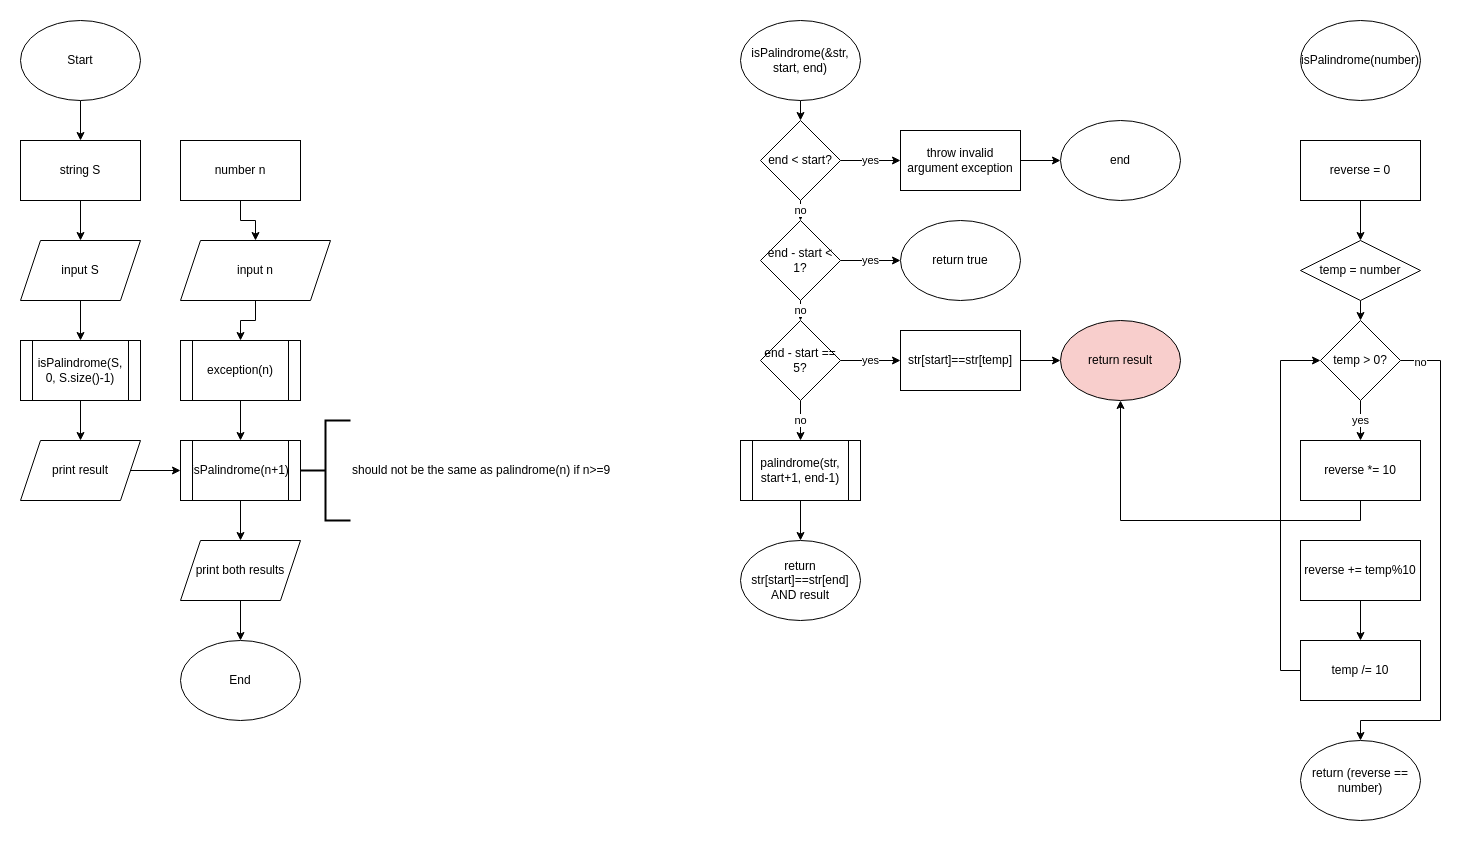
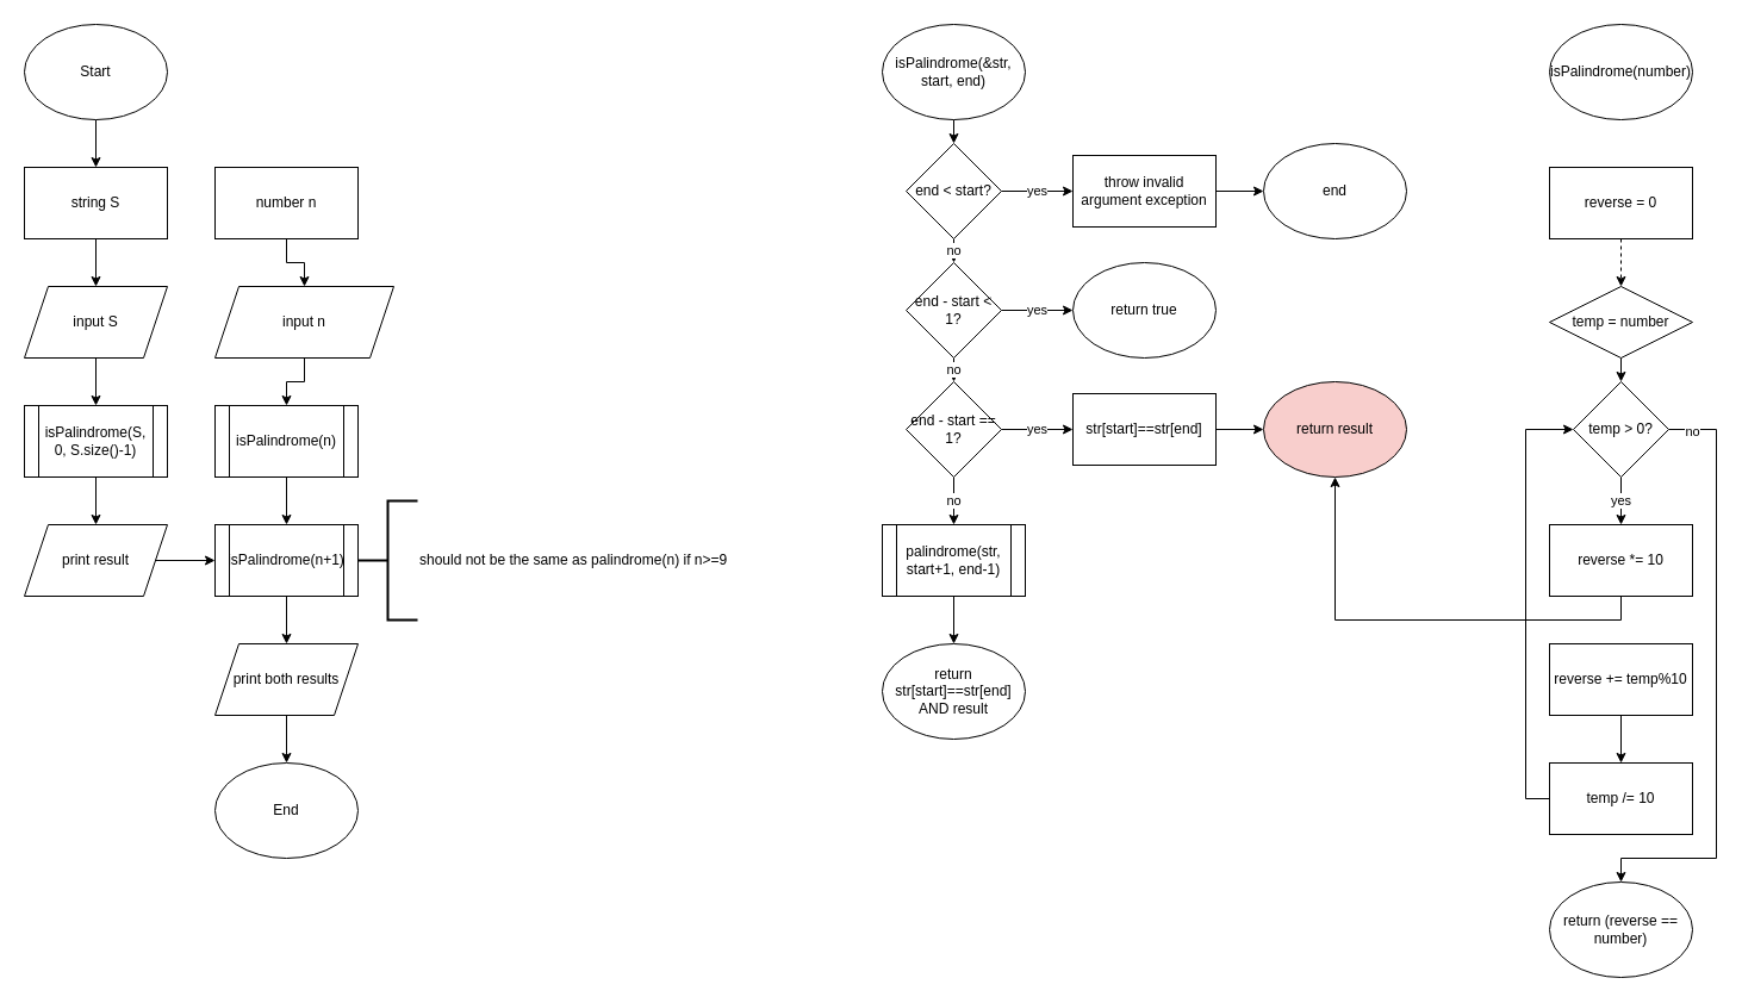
  <mxCell id="0" />
  <mxCell id="1" parent="0" />
  <mxCell id="2" style="edgeStyle=orthogonalEdgeStyle;rounded=0;orthogonalLoop=1;jettySize=auto;html=1;exitX=0.5;exitY=1;exitDx=0;exitDy=0;entryX=0.5;entryY=0;entryDx=0;entryDy=0;" edge="1" parent="1" source="3" target="5"><mxGeometry relative="1" as="geometry" /></mxCell>
  <mxCell id="3" value="Start" style="ellipse;whiteSpace=wrap;html=1;" vertex="1" parent="1"><mxGeometry width="120" height="80" as="geometry" x="20" y="20" /></mxCell>
  <mxCell id="4" style="edgeStyle=orthogonalEdgeStyle;rounded=0;orthogonalLoop=1;jettySize=auto;html=1;exitX=0.5;exitY=1;exitDx=0;exitDy=0;entryX=0.5;entryY=0;entryDx=0;entryDy=0;" edge="1" parent="1" source="5" target="7"><mxGeometry relative="1" as="geometry" /></mxCell>
  <mxCell id="5" value="string S" style="rounded=0;whiteSpace=wrap;html=1;" vertex="1" parent="1"><mxGeometry y="140" width="120" height="60" as="geometry" x="20" /></mxCell>
  <mxCell id="6" style="edgeStyle=orthogonalEdgeStyle;rounded=0;orthogonalLoop=1;jettySize=auto;html=1;exitX=0.5;exitY=1;exitDx=0;exitDy=0;entryX=0.5;entryY=0;entryDx=0;entryDy=0;" edge="1" parent="1" source="7" target="9"><mxGeometry relative="1" as="geometry" /></mxCell>
  <mxCell id="7" value="input S" style="shape=parallelogram;perimeter=parallelogramPerimeter;whiteSpace=wrap;html=1;fixedSize=1;" vertex="1" parent="1"><mxGeometry y="240" width="120" height="60" as="geometry" x="20" /></mxCell>
  <mxCell id="8" style="edgeStyle=orthogonalEdgeStyle;rounded=0;orthogonalLoop=1;jettySize=auto;html=1;exitX=0.5;exitY=1;exitDx=0;exitDy=0;entryX=0.5;entryY=0;entryDx=0;entryDy=0;" edge="1" parent="1" source="9" target="21"><mxGeometry relative="1" as="geometry" /></mxCell>
  <mxCell id="9" value="isPalindrome(S, 0, S.size()-1)" style="shape=process;whiteSpace=wrap;html=1;backgroundOutline=1;" vertex="1" parent="1"><mxGeometry y="340" width="120" height="60" as="geometry" x="20" /></mxCell>
  <mxCell id="10" style="edgeStyle=orthogonalEdgeStyle;rounded=0;orthogonalLoop=1;jettySize=auto;html=1;exitX=0.5;exitY=1;exitDx=0;exitDy=0;entryX=0.5;entryY=0;entryDx=0;entryDy=0;" edge="1" parent="1" source="11" target="13"><mxGeometry relative="1" as="geometry" /></mxCell>
  <mxCell id="11" value="number n" style="rounded=0;whiteSpace=wrap;html=1;" vertex="1" parent="1"><mxGeometry x="180" y="140" width="120" height="60" as="geometry" /></mxCell>
  <mxCell id="12" style="edgeStyle=orthogonalEdgeStyle;rounded=0;orthogonalLoop=1;jettySize=auto;html=1;exitX=0.5;exitY=1;exitDx=0;exitDy=0;entryX=0.5;entryY=0;entryDx=0;entryDy=0;" edge="1" parent="1" source="13" target="15"><mxGeometry relative="1" as="geometry" /></mxCell>
  <mxCell id="13" value="input n" style="shape=parallelogram;perimeter=parallelogramPerimeter;whiteSpace=wrap;html=1;fixedSize=1;" vertex="1" parent="1"><mxGeometry x="180" y="240" width="150" height="60" as="geometry" /></mxCell>
  <mxCell id="14" style="edgeStyle=orthogonalEdgeStyle;rounded=0;orthogonalLoop=1;jettySize=auto;html=1;exitX=0.5;exitY=1;exitDx=0;exitDy=0;entryX=0.5;entryY=0;entryDx=0;entryDy=0;" edge="1" parent="1" source="15" target="17"><mxGeometry relative="1" as="geometry" /></mxCell>
- <mxCell id="15" value="exception(n)" style="shape=process;whiteSpace=wrap;html=1;backgroundOutline=1;" vertex="1" parent="1"><mxGeometry x="180" y="340" width="120" height="60" as="geometry" /></mxCell>
+ <mxCell id="15" value="isPalindrome(n)" style="shape=process;whiteSpace=wrap;html=1;backgroundOutline=1;" vertex="1" parent="1"><mxGeometry x="180" y="340" width="120" height="60" as="geometry" /></mxCell>
  <mxCell id="16" style="edgeStyle=orthogonalEdgeStyle;rounded=0;orthogonalLoop=1;jettySize=auto;html=1;exitX=0.5;exitY=1;exitDx=0;exitDy=0;entryX=0.5;entryY=0;entryDx=0;entryDy=0;" edge="1" parent="1" source="17" target="23"><mxGeometry relative="1" as="geometry" /></mxCell>
  <mxCell id="17" value="isPalindrome(n+1)" style="shape=process;whiteSpace=wrap;html=1;backgroundOutline=1;" vertex="1" parent="1"><mxGeometry x="180" y="440" width="120" height="60" as="geometry" /></mxCell>
  <mxCell id="18" value="should not be the same as palindrome(n) if n&amp;gt;=9" style="strokeWidth=2;html=1;shape=mxgraph.flowchart.annotation_2;align=left;labelPosition=right;pointerEvents=1;" vertex="1" parent="1"><mxGeometry x="300" y="420" width="50" height="100" as="geometry" /></mxCell>
  <mxCell id="19" value="End" style="ellipse;whiteSpace=wrap;html=1;" vertex="1" parent="1"><mxGeometry x="180" y="640" width="120" height="80" as="geometry" /></mxCell>
  <mxCell id="20" style="edgeStyle=orthogonalEdgeStyle;rounded=0;orthogonalLoop=1;jettySize=auto;html=1;exitX=1;exitY=0.5;exitDx=0;exitDy=0;" edge="1" parent="1" source="21" target="17"><mxGeometry relative="1" as="geometry" /></mxCell>
  <mxCell id="21" value="print result" style="shape=parallelogram;perimeter=parallelogramPerimeter;whiteSpace=wrap;html=1;fixedSize=1;" vertex="1" parent="1"><mxGeometry y="440" width="120" height="60" as="geometry" x="20" /></mxCell>
  <mxCell id="22" style="edgeStyle=orthogonalEdgeStyle;rounded=0;orthogonalLoop=1;jettySize=auto;html=1;exitX=0.5;exitY=1;exitDx=0;exitDy=0;entryX=0.5;entryY=0;entryDx=0;entryDy=0;" edge="1" parent="1" source="23" target="19"><mxGeometry relative="1" as="geometry" /></mxCell>
  <mxCell id="23" value="print both results" style="shape=parallelogram;perimeter=parallelogramPerimeter;whiteSpace=wrap;html=1;fixedSize=1;" vertex="1" parent="1"><mxGeometry x="180" y="540" width="120" height="60" as="geometry" /></mxCell>
  <mxCell id="24" style="edgeStyle=orthogonalEdgeStyle;rounded=0;orthogonalLoop=1;jettySize=auto;html=1;exitX=0.5;exitY=1;exitDx=0;exitDy=0;entryX=0.5;entryY=0;entryDx=0;entryDy=0;" edge="1" parent="1" source="25" target="28"><mxGeometry relative="1" as="geometry" /></mxCell>
  <mxCell id="25" value="isPalindrome(&amp;amp;str, start, end)" style="ellipse;whiteSpace=wrap;html=1;" vertex="1" parent="1"><mxGeometry x="740" width="120" height="80" as="geometry" y="20" /></mxCell>
  <mxCell id="26" value="yes" style="edgeStyle=orthogonalEdgeStyle;rounded=0;orthogonalLoop=1;jettySize=auto;html=1;exitX=1;exitY=0.5;exitDx=0;exitDy=0;entryX=0;entryY=0.5;entryDx=0;entryDy=0;" edge="1" parent="1" source="28" target="30"><mxGeometry relative="1" as="geometry" /></mxCell>
  <mxCell id="27" value="no" style="edgeStyle=orthogonalEdgeStyle;rounded=0;orthogonalLoop=1;jettySize=auto;html=1;exitX=0.5;exitY=1;exitDx=0;exitDy=0;entryX=0.5;entryY=0;entryDx=0;entryDy=0;" edge="1" parent="1" source="28" target="34"><mxGeometry relative="1" as="geometry" /></mxCell>
  <mxCell id="28" value="end &amp;lt; start?" style="rhombus;whiteSpace=wrap;html=1;" vertex="1" parent="1"><mxGeometry x="760" y="120" width="80" height="80" as="geometry" /></mxCell>
  <mxCell id="29" style="edgeStyle=orthogonalEdgeStyle;rounded=0;orthogonalLoop=1;jettySize=auto;html=1;exitX=1;exitY=0.5;exitDx=0;exitDy=0;entryX=0;entryY=0.5;entryDx=0;entryDy=0;" edge="1" parent="1" source="30" target="31"><mxGeometry relative="1" as="geometry" /></mxCell>
  <mxCell id="30" value="throw invalid argument exception" style="rounded=0;whiteSpace=wrap;html=1;" vertex="1" parent="1"><mxGeometry x="900" y="130" width="120" height="60" as="geometry" /></mxCell>
  <mxCell id="31" value="end" style="ellipse;whiteSpace=wrap;html=1;" vertex="1" parent="1"><mxGeometry x="1060" y="120" width="120" height="80" as="geometry" /></mxCell>
  <mxCell id="32" value="yes" style="edgeStyle=orthogonalEdgeStyle;rounded=0;orthogonalLoop=1;jettySize=auto;html=1;exitX=1;exitY=0.5;exitDx=0;exitDy=0;entryX=0;entryY=0.5;entryDx=0;entryDy=0;" edge="1" parent="1" source="34" target="35"><mxGeometry relative="1" as="geometry" /></mxCell>
  <mxCell id="33" value="no" style="edgeStyle=orthogonalEdgeStyle;rounded=0;orthogonalLoop=1;jettySize=auto;html=1;exitX=0.5;exitY=1;exitDx=0;exitDy=0;entryX=0.5;entryY=0;entryDx=0;entryDy=0;" edge="1" parent="1" source="34" target="38"><mxGeometry relative="1" as="geometry" /></mxCell>
  <mxCell id="34" value="end - start &amp;lt; 1?" style="rhombus;whiteSpace=wrap;html=1;" vertex="1" parent="1"><mxGeometry x="760" y="220" width="80" height="80" as="geometry" /></mxCell>
  <mxCell id="35" value="return true" style="ellipse;whiteSpace=wrap;html=1;" vertex="1" parent="1"><mxGeometry x="900" y="220" width="120" height="80" as="geometry" /></mxCell>
  <mxCell id="36" value="yes" style="edgeStyle=orthogonalEdgeStyle;rounded=0;orthogonalLoop=1;jettySize=auto;html=1;exitX=1;exitY=0.5;exitDx=0;exitDy=0;entryX=0;entryY=0.5;entryDx=0;entryDy=0;" edge="1" parent="1" source="38" target="40"><mxGeometry relative="1" as="geometry" /></mxCell>
  <mxCell id="37" value="no" style="edgeStyle=orthogonalEdgeStyle;rounded=0;orthogonalLoop=1;jettySize=auto;html=1;exitX=0.5;exitY=1;exitDx=0;exitDy=0;entryX=0.5;entryY=0;entryDx=0;entryDy=0;" edge="1" parent="1" source="38" target="43"><mxGeometry relative="1" as="geometry" /></mxCell>
- <mxCell id="38" value="end - start == 5?" style="rhombus;whiteSpace=wrap;html=1;" vertex="1" parent="1"><mxGeometry x="760" y="320" width="80" height="80" as="geometry" /></mxCell>
+ <mxCell id="38" value="end - start == 1?" style="rhombus;whiteSpace=wrap;html=1;" vertex="1" parent="1"><mxGeometry x="760" y="320" width="80" height="80" as="geometry" /></mxCell>
  <mxCell id="39" style="edgeStyle=orthogonalEdgeStyle;rounded=0;orthogonalLoop=1;jettySize=auto;html=1;exitX=1;exitY=0.5;exitDx=0;exitDy=0;entryX=0;entryY=0.5;entryDx=0;entryDy=0;" edge="1" parent="1" source="40" target="41"><mxGeometry relative="1" as="geometry" /></mxCell>
- <mxCell id="40" value="str[start]==str[temp]" style="rounded=0;whiteSpace=wrap;html=1;" vertex="1" parent="1"><mxGeometry x="900" y="330" width="120" height="60" as="geometry" /></mxCell>
+ <mxCell id="40" value="str[start]==str[end]" style="rounded=0;whiteSpace=wrap;html=1;" vertex="1" parent="1"><mxGeometry x="900" y="330" width="120" height="60" as="geometry" /></mxCell>
  <mxCell id="41" value="return result" style="ellipse;whiteSpace=wrap;html=1;fillColor=#f8cecc;" vertex="1" parent="1"><mxGeometry x="1060" y="320" width="120" height="80" as="geometry" /></mxCell>
  <mxCell id="42" style="edgeStyle=orthogonalEdgeStyle;rounded=0;orthogonalLoop=1;jettySize=auto;html=1;exitX=0.5;exitY=1;exitDx=0;exitDy=0;entryX=0.5;entryY=0;entryDx=0;entryDy=0;" edge="1" parent="1" source="43" target="44"><mxGeometry relative="1" as="geometry" /></mxCell>
  <mxCell id="43" value="palindrome(str, start+1, end-1)" style="shape=process;whiteSpace=wrap;html=1;backgroundOutline=1;" vertex="1" parent="1"><mxGeometry x="740" y="440" width="120" height="60" as="geometry" /></mxCell>
  <mxCell id="44" value="return str[start]==str[end] AND result" style="ellipse;whiteSpace=wrap;html=1;" vertex="1" parent="1"><mxGeometry x="740" y="540" width="120" height="80" as="geometry" /></mxCell>
  <mxCell id="45" value="isPalindrome(number)" style="ellipse;whiteSpace=wrap;html=1;" vertex="1" parent="1"><mxGeometry x="1300" width="120" height="80" as="geometry" y="20" /></mxCell>
- <mxCell id="46" style="edgeStyle=orthogonalEdgeStyle;rounded=0;orthogonalLoop=1;jettySize=auto;html=1;exitX=0.5;exitY=1;exitDx=0;exitDy=0;entryX=0.5;entryY=0;entryDx=0;entryDy=0;" edge="1" parent="1" source="47" target="49"><mxGeometry relative="1" as="geometry" /></mxCell>
+ <mxCell id="46" style="edgeStyle=orthogonalEdgeStyle;rounded=0;orthogonalLoop=1;jettySize=auto;html=1;exitX=0.5;exitY=1;exitDx=0;exitDy=0;entryX=0.5;entryY=0;entryDx=0;entryDy=0;dashed=1;" edge="1" parent="1" source="47" target="49"><mxGeometry relative="1" as="geometry" /></mxCell>
  <mxCell id="47" value="reverse = 0" style="rounded=0;whiteSpace=wrap;html=1;" vertex="1" parent="1"><mxGeometry x="1300" y="140" width="120" height="60" as="geometry" /></mxCell>
  <mxCell id="48" style="edgeStyle=orthogonalEdgeStyle;rounded=0;orthogonalLoop=1;jettySize=auto;html=1;exitX=0.5;exitY=1;exitDx=0;exitDy=0;entryX=0.5;entryY=0;entryDx=0;entryDy=0;" edge="1" parent="1" source="49" target="53"><mxGeometry relative="1" as="geometry" /></mxCell>
  <mxCell id="49" value="temp = number" style="rhombus;whiteSpace=wrap;html=1;" vertex="1" parent="1"><mxGeometry x="1300" y="240" width="120" height="60" as="geometry" /></mxCell>
  <mxCell id="50" value="yes" style="edgeStyle=orthogonalEdgeStyle;rounded=0;orthogonalLoop=1;jettySize=auto;html=1;exitX=0.5;exitY=1;exitDx=0;exitDy=0;entryX=0.5;entryY=0;entryDx=0;entryDy=0;" edge="1" parent="1" source="53" target="55"><mxGeometry relative="1" as="geometry" /></mxCell>
  <mxCell id="51" style="edgeStyle=orthogonalEdgeStyle;rounded=0;orthogonalLoop=1;jettySize=auto;html=1;exitX=1;exitY=0.5;exitDx=0;exitDy=0;entryX=0.5;entryY=0;entryDx=0;entryDy=0;" edge="1" parent="1" source="53" target="60"><mxGeometry relative="1" as="geometry"><Array as="points"><mxPoint x="1440" y="360" /><mxPoint x="1440" y="720" /><mxPoint x="1360" y="720" /></Array></mxGeometry></mxCell>
  <mxCell id="52" value="no" style="edgeLabel;html=1;align=center;verticalAlign=middle;resizable=0;points=[];" vertex="1" connectable="0" parent="51"><mxGeometry x="-0.924" y="-1" relative="1" as="geometry"><mxPoint as="offset" /></mxGeometry></mxCell>
  <mxCell id="53" value="temp &amp;gt; 0?" style="rhombus;whiteSpace=wrap;html=1;" vertex="1" parent="1"><mxGeometry x="1320" y="320" width="80" height="80" as="geometry" /></mxCell>
  <mxCell id="54" style="edgeStyle=orthogonalEdgeStyle;rounded=0;orthogonalLoop=1;jettySize=auto;html=1;exitX=0.5;exitY=1;exitDx=0;exitDy=0;" edge="1" parent="1" source="55" target="41"><mxGeometry relative="1" as="geometry" /></mxCell>
  <mxCell id="55" value="reverse *= 10" style="rounded=0;whiteSpace=wrap;html=1;" vertex="1" parent="1"><mxGeometry x="1300" y="440" width="120" height="60" as="geometry" /></mxCell>
  <mxCell id="56" style="edgeStyle=orthogonalEdgeStyle;rounded=0;orthogonalLoop=1;jettySize=auto;html=1;exitX=0.5;exitY=1;exitDx=0;exitDy=0;entryX=0.5;entryY=0;entryDx=0;entryDy=0;" edge="1" parent="1" source="57" target="59"><mxGeometry relative="1" as="geometry" /></mxCell>
  <mxCell id="57" value="reverse += temp%10" style="rounded=0;whiteSpace=wrap;html=1;" vertex="1" parent="1"><mxGeometry x="1300" y="540" width="120" height="60" as="geometry" /></mxCell>
  <mxCell id="58" style="edgeStyle=orthogonalEdgeStyle;rounded=0;orthogonalLoop=1;jettySize=auto;html=1;exitX=0;exitY=0.5;exitDx=0;exitDy=0;entryX=0;entryY=0.5;entryDx=0;entryDy=0;" edge="1" parent="1" source="59" target="53"><mxGeometry relative="1" as="geometry" /></mxCell>
  <mxCell id="59" value="temp /= 10" style="rounded=0;whiteSpace=wrap;html=1;" vertex="1" parent="1"><mxGeometry x="1300" y="640" width="120" height="60" as="geometry" /></mxCell>
  <mxCell id="60" value="return (reverse == number)" style="ellipse;whiteSpace=wrap;html=1;" vertex="1" parent="1"><mxGeometry x="1300" y="740" width="120" height="80" as="geometry" /></mxCell>
